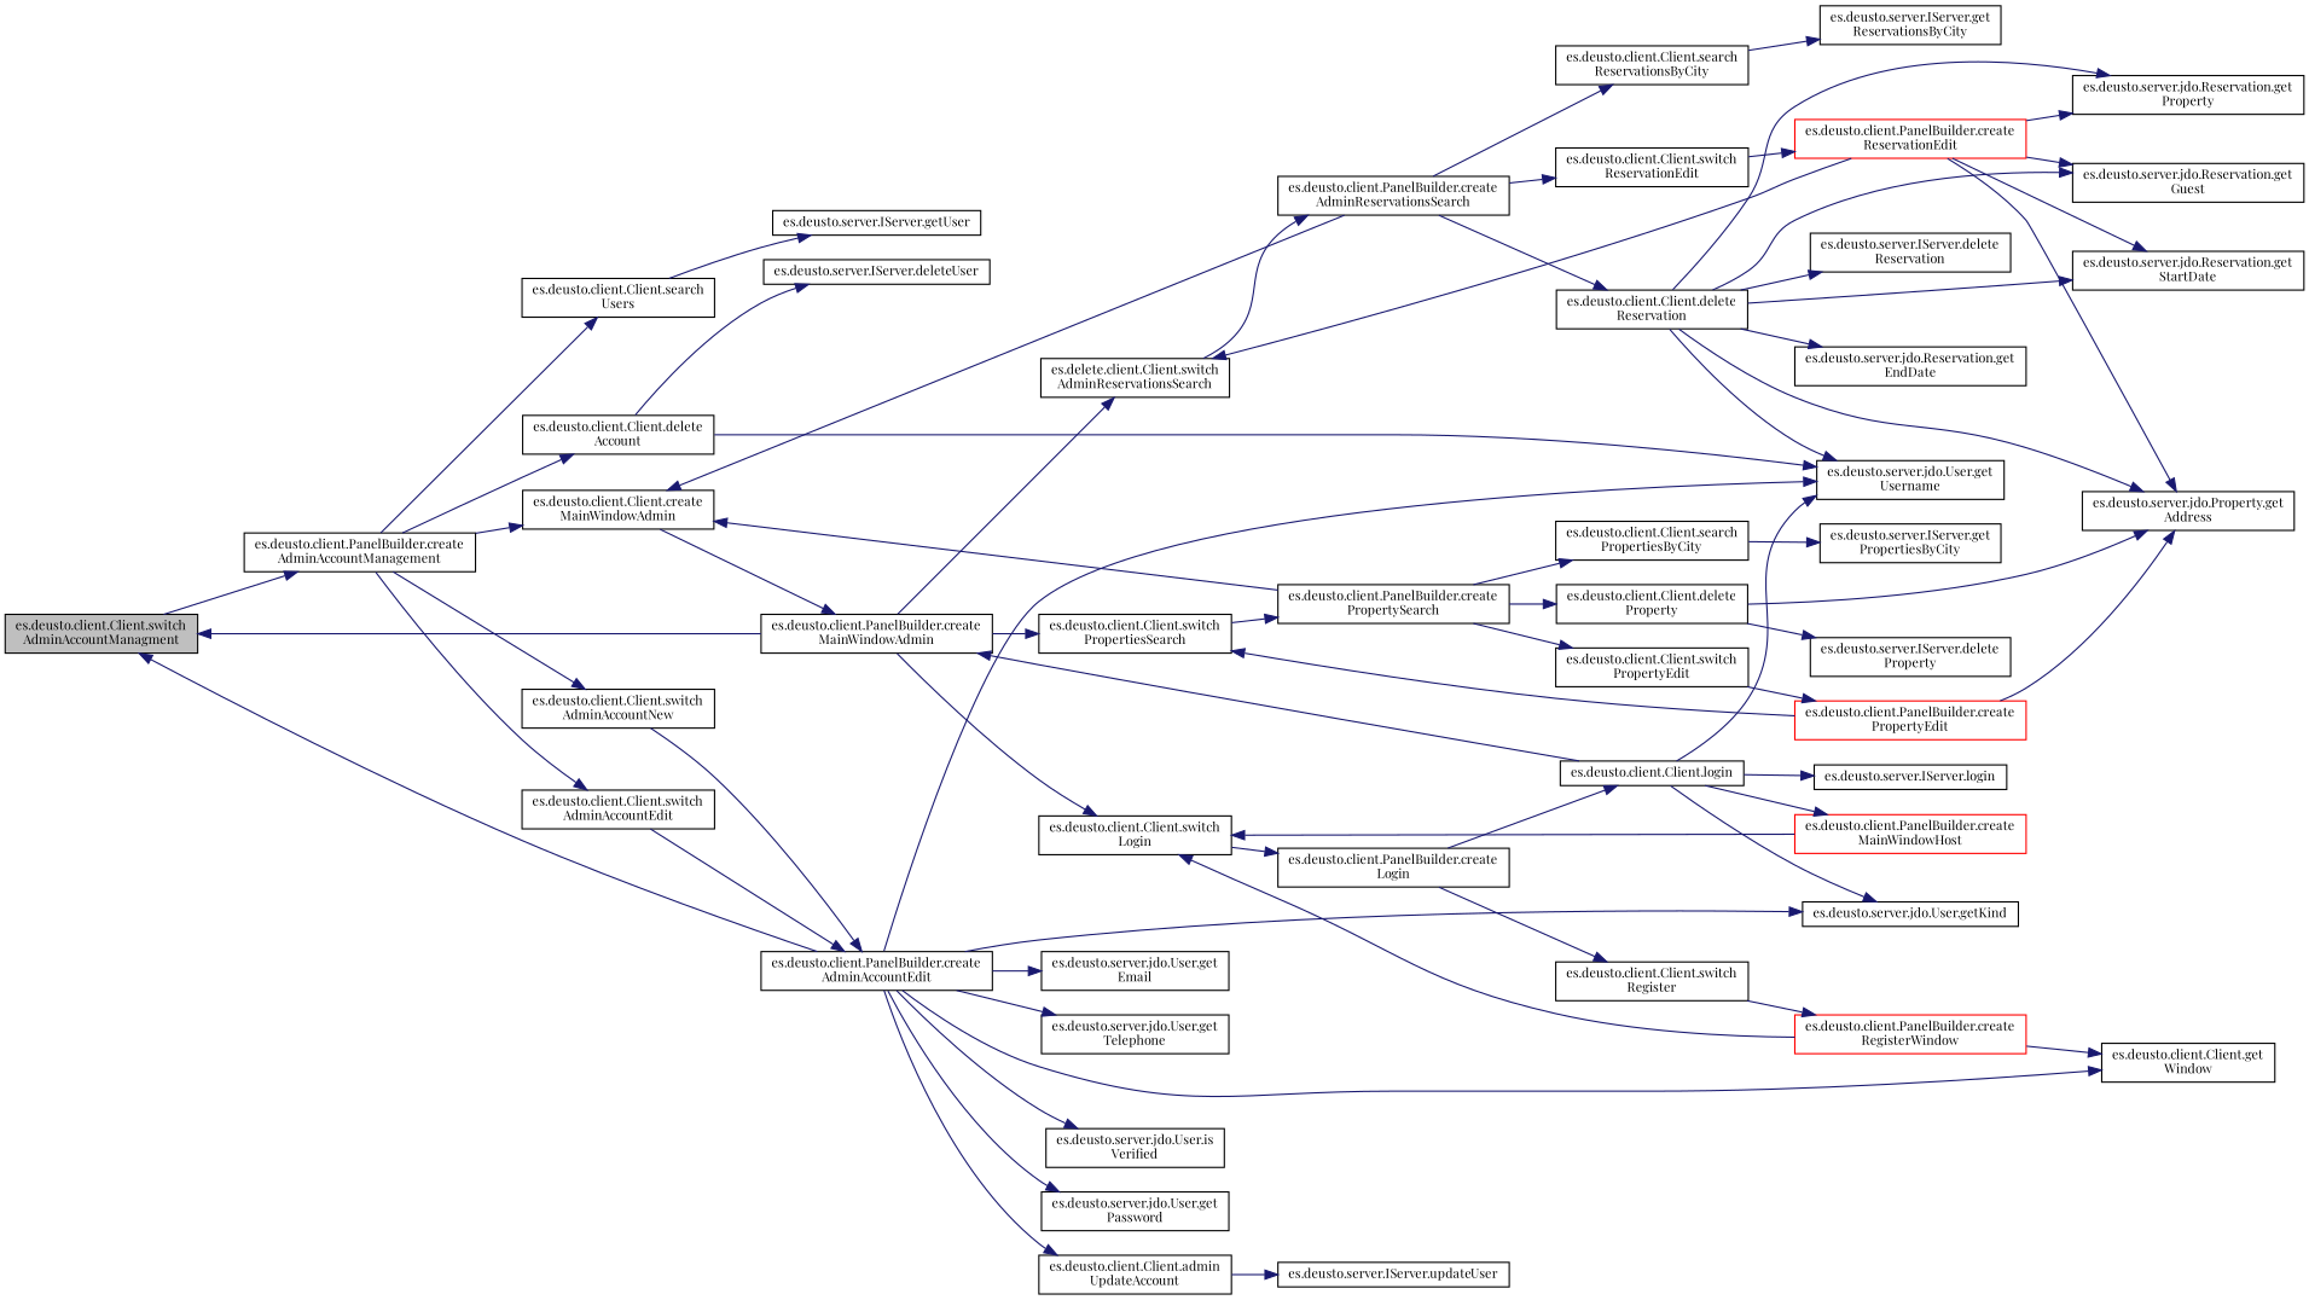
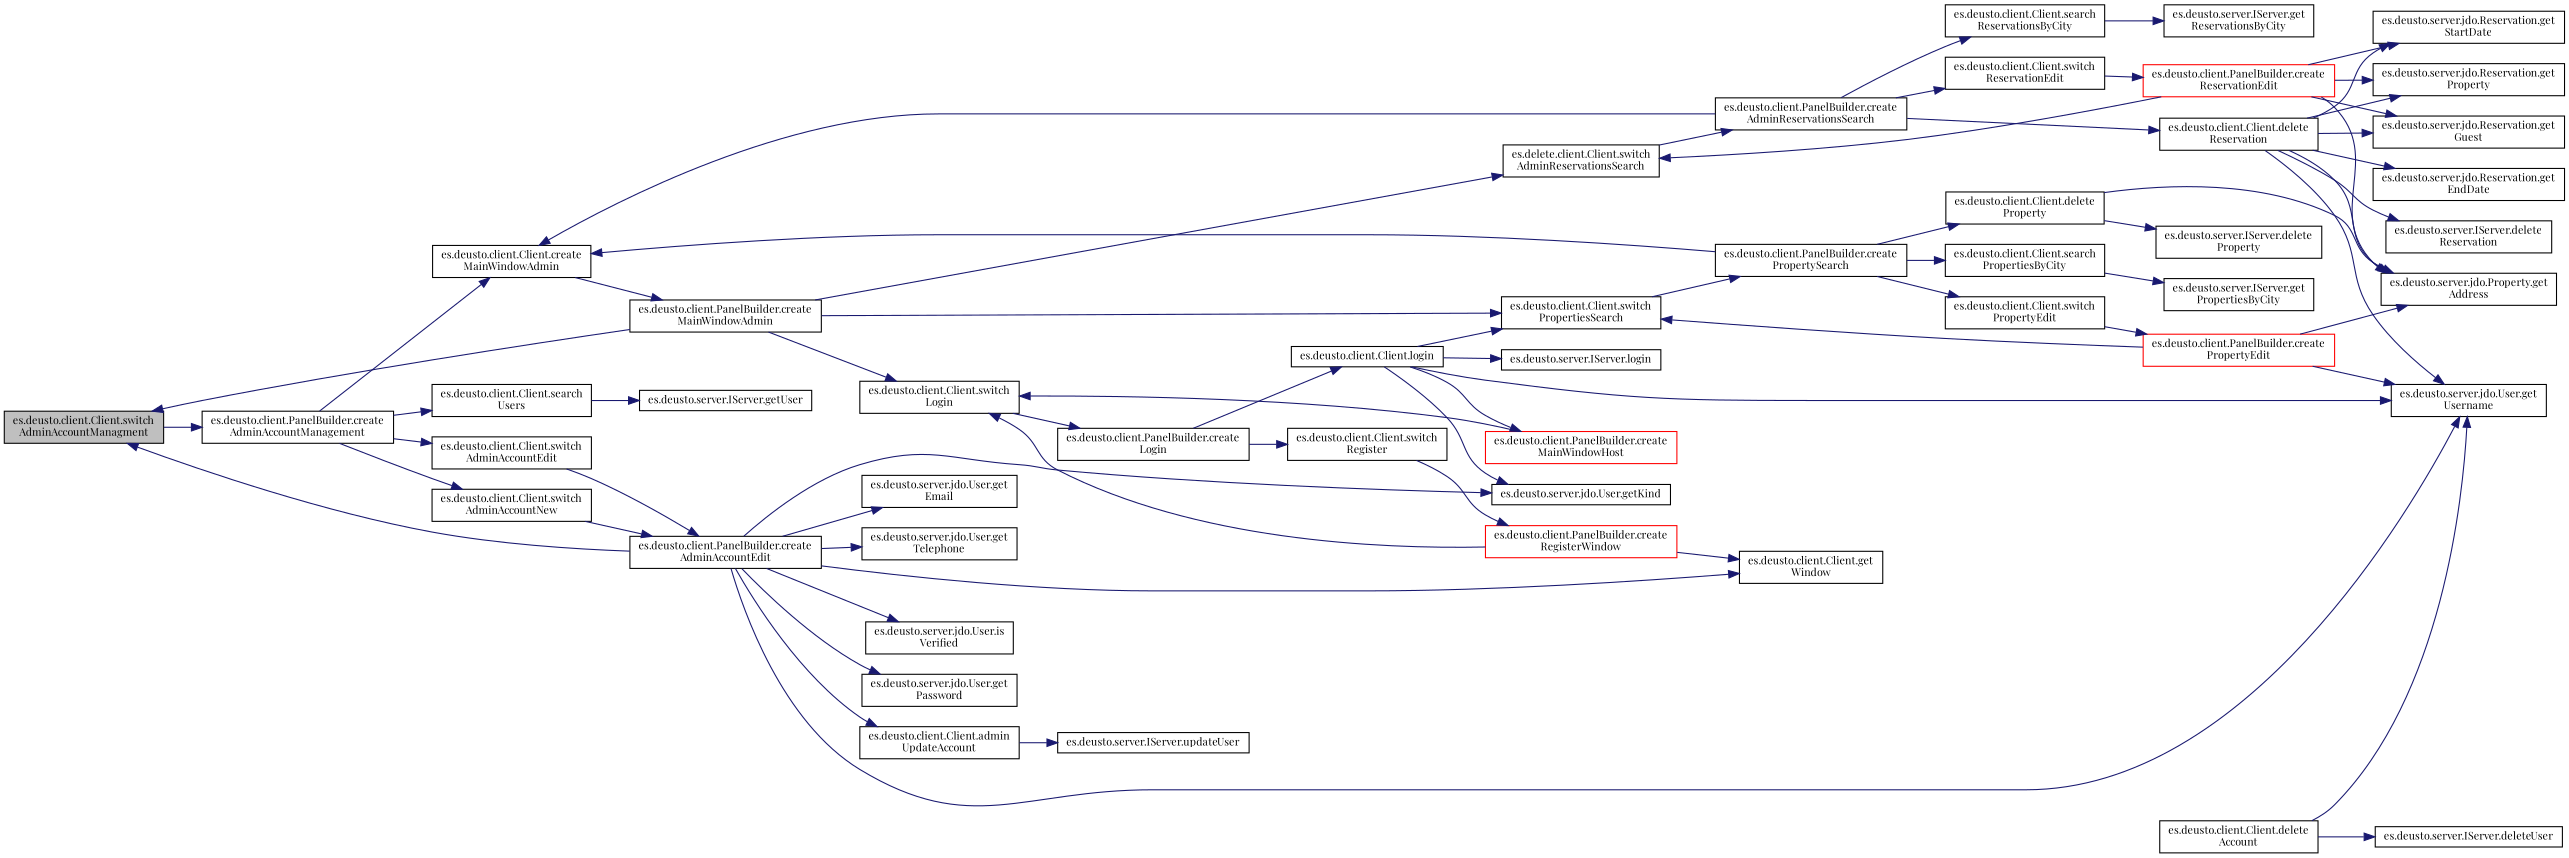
  digraph {
    fontname="Playfair Display"
    rankdir=LR
    node [color=black fillcolor=white fontname="Playfair Display" fontsize=10 shape=record style=filled]
    edge [color=midnightblue fontname="Playfair Display" fontsize=10 labelfontname=Helvetica labelfontsize=10 style=solid]
    n1 [fillcolor=grey75 fontcolor=black height=0.2 label="es.deusto.client.Client.switch\lAdminAccountManagment" width=0.4]
    n2 [height=0.2 label="es.deusto.client.PanelBuilder.create\lAdminAccountManagement" width=0.4]
    n3 [height=0.2 label="es.deusto.client.Client.search\lUsers" width=0.4]
    n4 [height=0.2 label="es.deusto.client.Client.delete\lAccount" width=0.4]
    n5 [height=0.2 label="es.deusto.client.Client.switch\lAdminAccountEdit" width=0.4]
    n6 [height=0.2 label="es.deusto.client.Client.switch\lAdminAccountNew" width=0.4]
    n7 [height=0.2 label="es.deusto.client.Client.create\lMainWindowAdmin" width=0.4]
    n8 [height=0.2 label="es.deusto.server.IServer.getUser" width=0.4]
    n9 [height=0.2 label="es.deusto.server.IServer.deleteUser" width=0.4]
    n10 [height=0.2 label="es.deusto.server.jdo.User.get\lUsername" width=0.4]
    n11 [height=0.2 label="es.deusto.client.PanelBuilder.create\lAdminAccountEdit" width=0.4]
    n12 [height=0.2 label="es.deusto.client.PanelBuilder.create\lMainWindowAdmin" width=0.4]
    n13 [height=0.2 label="es.deusto.server.jdo.User.get\lEmail" width=0.4]
    n14 [height=0.2 label="es.deusto.server.jdo.User.get\lTelephone" width=0.4]
    n15 [height=0.2 label="es.deusto.server.jdo.User.getKind" width=0.4]
    n16 [height=0.2 label="es.deusto.server.jdo.User.is\lVerified" width=0.4]
    n17 [height=0.2 label="es.deusto.server.jdo.User.get\lPassword" width=0.4]
    n18 [height=0.2 label="es.deusto.client.Client.admin\lUpdateAccount" width=0.4]
    n19 [height=0.2 label="es.deusto.client.Client.get\lWindow" width=0.4]
    n20 [height=0.2 label="es.deusto.server.IServer.updateUser" width=0.4]
    n21 [height=0.2 label="es.deusto.client.Client.switch\lPropertiesSearch" width=0.4]
    n22 [height=0.2 label="es.delete.client.Client.switch\lAdminReservationsSearch" width=0.4]
    n23 [height=0.2 label="es.deusto.client.Client.switch\lLogin" width=0.4]
    n24 [height=0.2 label="es.deusto.client.PanelBuilder.create\lPropertySearch" width=0.4]
    n25 [height=0.2 label="es.deusto.client.PanelBuilder.create\lAdminReservationsSearch" width=0.4]
    n26 [height=0.2 label="es.deusto.client.PanelBuilder.create\lLogin" width=0.4]
    n27 [height=0.2 label="es.deusto.client.Client.search\lPropertiesByCity" width=0.4]
    n28 [height=0.2 label="es.deusto.client.Client.delete\lProperty" width=0.4]
    n29 [height=0.2 label="es.deusto.client.Client.switch\lPropertyEdit" width=0.4]
    n30 [height=0.2 label="es.deusto.server.IServer.get\lPropertiesByCity" width=0.4]
    n31 [height=0.2 label="es.deusto.server.IServer.delete\lProperty" width=0.4]
    n32 [height=0.2 label="es.deusto.server.jdo.Property.get\lAddress" width=0.4]
    n33 [color=red height=0.2 label="es.deusto.client.PanelBuilder.create\lPropertyEdit" width=0.4]
    n34 [height=0.2 label="es.deusto.client.Client.search\lReservationsByCity" width=0.4]
    n35 [height=0.2 label="es.deusto.client.Client.delete\lReservation" width=0.4]
    n36 [height=0.2 label="es.deusto.client.Client.switch\lReservationEdit" width=0.4]
    n37 [height=0.2 label="es.deusto.server.IServer.get\lReservationsByCity" width=0.4]
    n38 [height=0.2 label="es.deusto.server.IServer.delete\lReservation" width=0.4]
    n39 [height=0.2 label="es.deusto.server.jdo.Reservation.get\lProperty" width=0.4]
    n40 [height=0.2 label="es.deusto.server.jdo.Reservation.get\lGuest" width=0.4]
    n41 [height=0.2 label="es.deusto.server.jdo.Reservation.get\lStartDate" width=0.4]
    n42 [height=0.2 label="es.deusto.server.jdo.Reservation.get\lEndDate" width=0.4]
    n43 [color=red height=0.2 label="es.deusto.client.PanelBuilder.create\lReservationEdit" width=0.4]
    n44 [height=0.2 label="es.deusto.client.Client.login" width=0.4]
    n45 [height=0.2 label="es.deusto.client.Client.switch\lRegister" width=0.4]
    n46 [height=0.2 label="es.deusto.server.IServer.login" width=0.4]
    n47 [color=red height=0.2 label="es.deusto.client.PanelBuilder.create\lMainWindowHost" width=0.4]
    n48 [color=red height=0.2 label="es.deusto.client.PanelBuilder.create\lRegisterWindow" width=0.4]
    n1 -> n2
    n2 -> n3
-   n2 -> n4
    n2 -> n5
    n2 -> n6
    n2 -> n7
    n3 -> n8
    n4 -> n9
    n4 -> n10
    n5 -> n11
    n6 -> n11
    n7 -> n12
    n11 -> n1
    n11 -> n10
    n11 -> n13
    n11 -> n14
    n11 -> n15
    n11 -> n16
    n11 -> n17
    n11 -> n18
    n11 -> n19
    n12 -> n1
    n12 -> n21
    n12 -> n22
    n12 -> n23
    n18 -> n20
    n21 -> n24
    n22 -> n25
    n23 -> n26
    n24 -> n7
    n24 -> n27
    n24 -> n28
    n24 -> n29
    n25 -> n7
    n25 -> n34
    n25 -> n35
    n25 -> n36
    n26 -> n44
    n26 -> n45
    n27 -> n30
    n28 -> n31
    n28 -> n32
    n29 -> n33
+   n33 -> n10
    n33 -> n21
    n33 -> n32
    n34 -> n37
    n35 -> n10
    n35 -> n32
    n35 -> n38
    n35 -> n39
    n35 -> n40
    n35 -> n41
    n35 -> n42
    n36 -> n43
    n43 -> n22
    n43 -> n32
    n43 -> n39
    n43 -> n40
    n43 -> n41
    n44 -> n10
-   n44 -> n12
+   n44 -> n21
    n44 -> n15
    n44 -> n46
    n44 -> n47
    n45 -> n48
    n47 -> n23
    n48 -> n19
    n48 -> n23
  }
